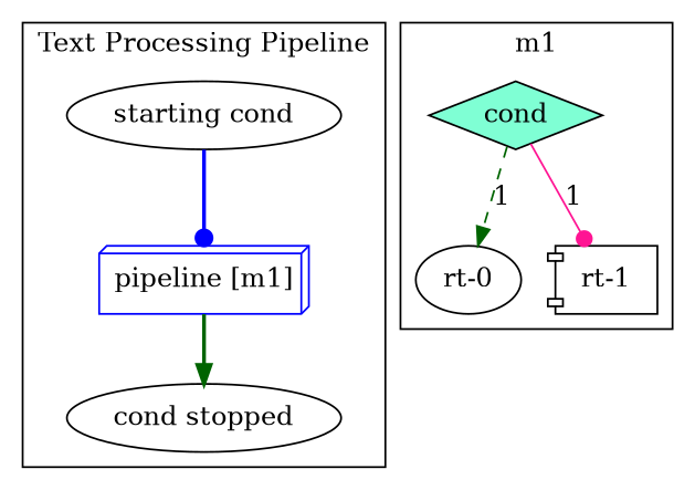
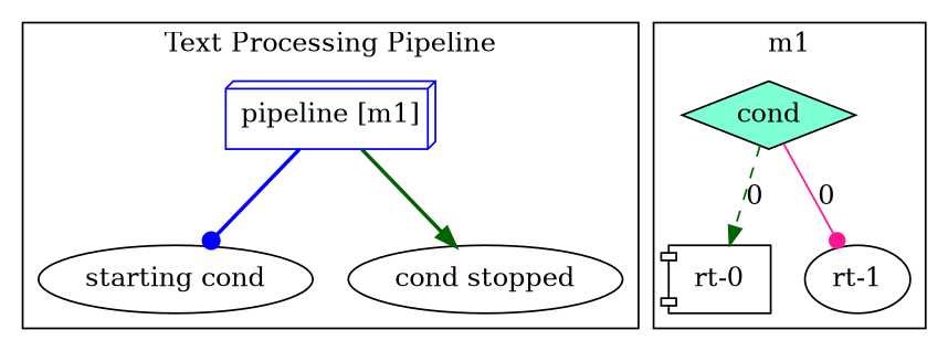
  digraph {
    edge [arrowhead=dot color=darkgreen style=bold]
    n1 [label="starting cond"]
    n2 [color=blue label="pipeline [m1]" shape=box3d]
    n3 [label="cond stopped"]
    n4 [color=black fillcolor=aquamarine label=cond shape=diamond style=filled]
-   n5 [label="rt-0" shape=ellipse]
-   n6 [label="rt-1" shape=component]
+   n5 [label="rt-0" shape=component]
+   n6 [label="rt-1" shape=ellipse]
    subgraph cluster_1 {
      label="Text Processing Pipeline"
      n1
      n2
      n3
    }
    subgraph cluster_2 {
      label=m1
      n4
      n5
      n6
    }
-   n1 -> n2 [color=blue]
+   n2 -> n1 [color=blue]
    n2 -> n3 [arrowhead=normal]
-   n4 -> n5 [arrowhead=normal label=1 style=dashed]
-   n4 -> n6 [color=deeppink label=1 style=solid]
+   n4 -> n5 [arrowhead=normal label=0 style=dashed]
+   n4 -> n6 [color=deeppink label=0 style=solid]
  }
